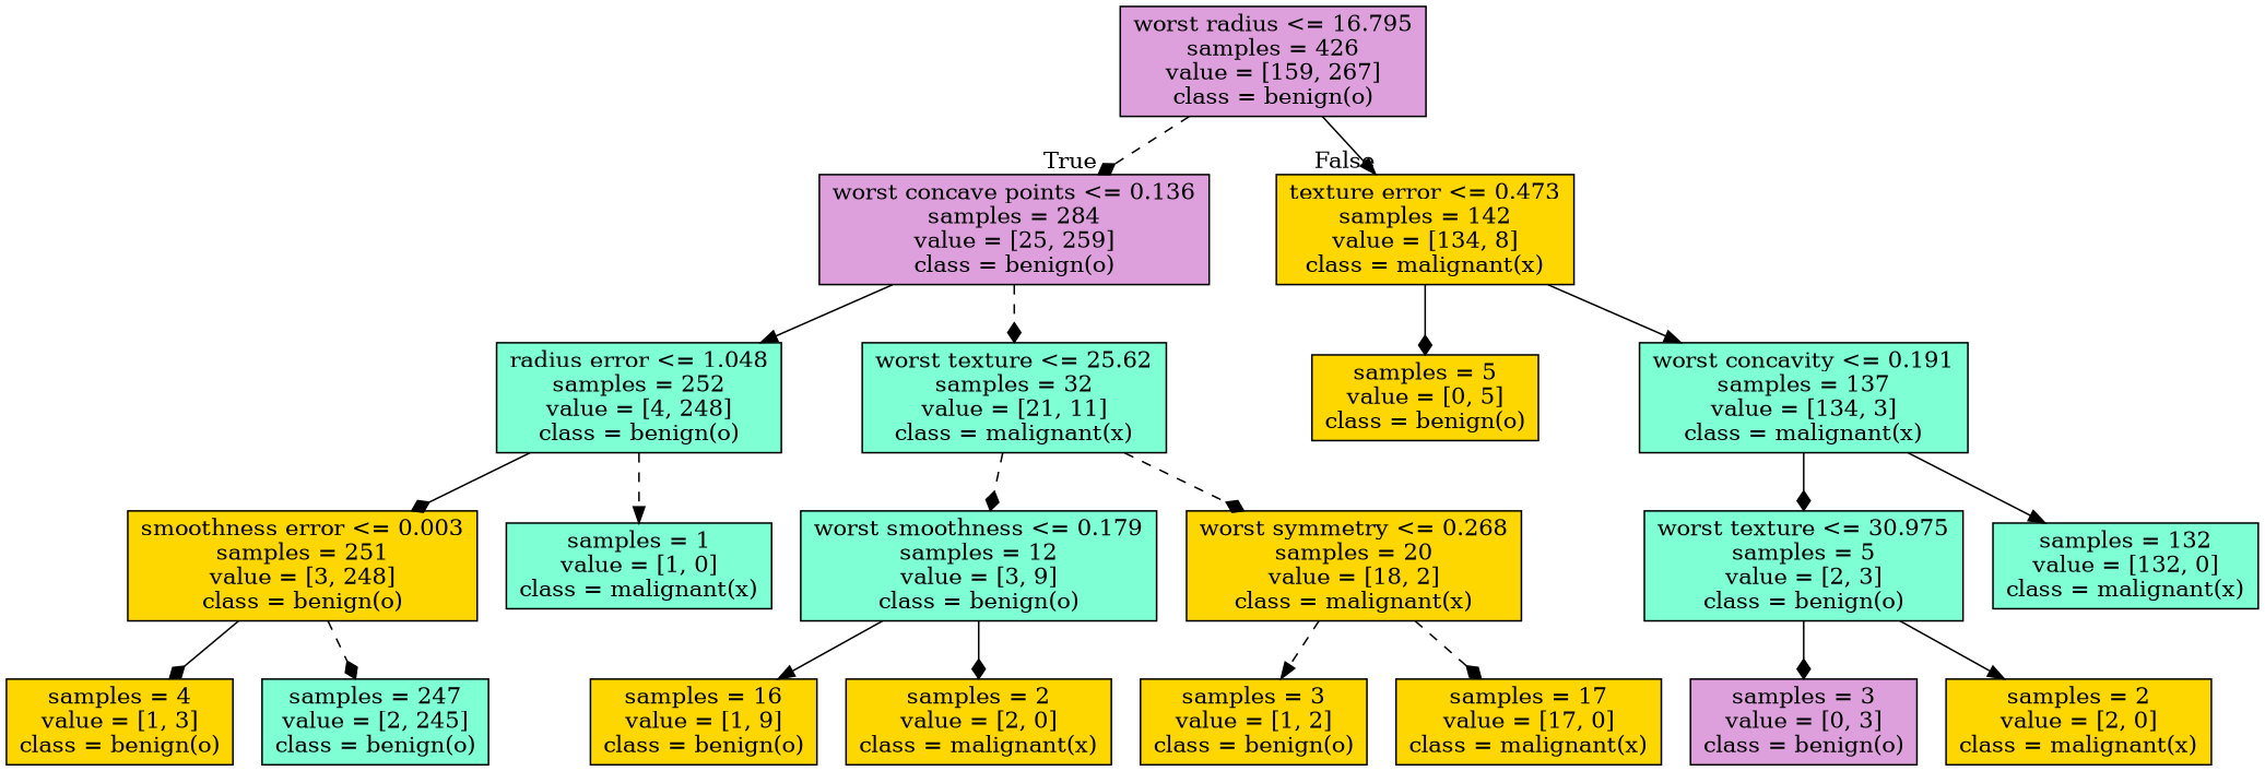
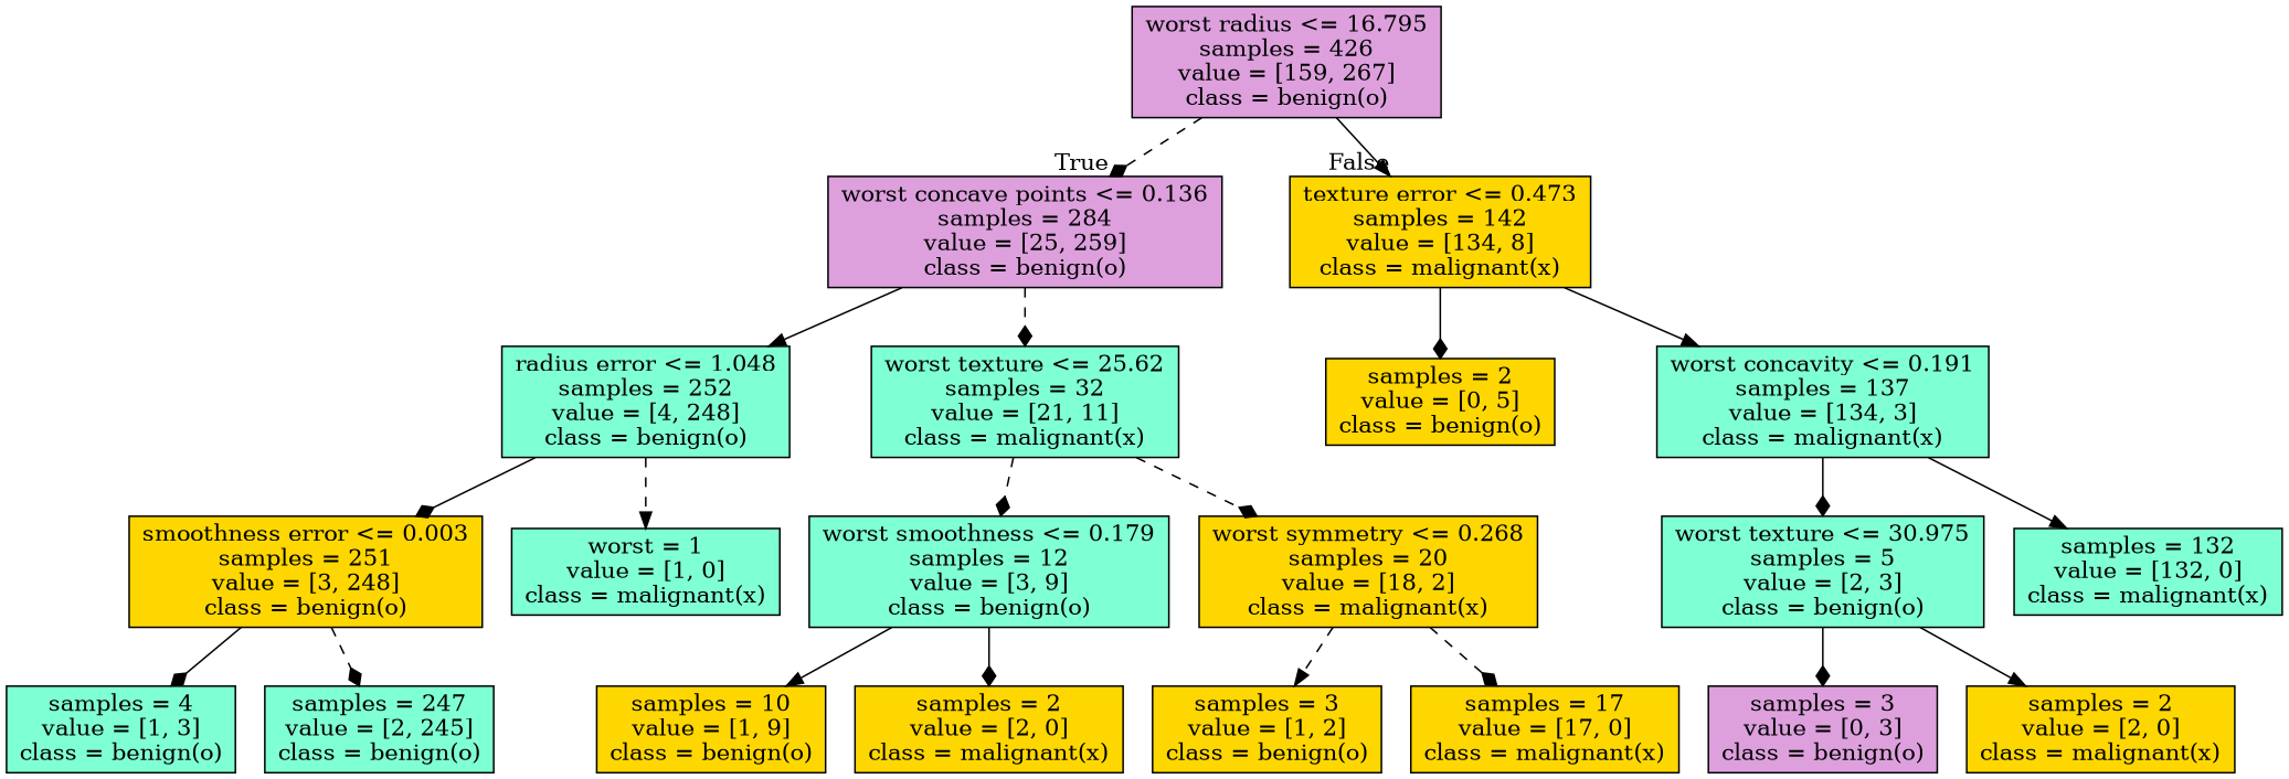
  digraph {
    node [color=black fillcolor=gold shape=box style=filled]
    edge [arrowhead=diamond style=solid]
    n1 [fillcolor=plum label="worst radius <= 16.795\nsamples = 426\nvalue = [159, 267]\nclass = benign(o)"]
    n2 [fillcolor=plum label="worst concave points <= 0.136\nsamples = 284\nvalue = [25, 259]\nclass = benign(o)"]
    n3 [label="texture error <= 0.473\nsamples = 142\nvalue = [134, 8]\nclass = malignant(x)"]
    n4 [fillcolor=aquamarine label="radius error <= 1.048\nsamples = 252\nvalue = [4, 248]\nclass = benign(o)"]
    n5 [fillcolor=aquamarine label="worst texture <= 25.62\nsamples = 32\nvalue = [21, 11]\nclass = malignant(x)"]
-   n6 [label="samples = 5\nvalue = [0, 5]\nclass = benign(o)"]
+   n6 [label="samples = 2\nvalue = [0, 5]\nclass = benign(o)"]
    n7 [fillcolor=aquamarine label="worst concavity <= 0.191\nsamples = 137\nvalue = [134, 3]\nclass = malignant(x)"]
    n8 [label="smoothness error <= 0.003\nsamples = 251\nvalue = [3, 248]\nclass = benign(o)"]
-   n9 [fillcolor=aquamarine label="samples = 1\nvalue = [1, 0]\nclass = malignant(x)"]
+   n9 [fillcolor=aquamarine label="worst = 1\nvalue = [1, 0]\nclass = malignant(x)"]
    n10 [fillcolor=aquamarine label="worst smoothness <= 0.179\nsamples = 12\nvalue = [3, 9]\nclass = benign(o)"]
    n11 [label="worst symmetry <= 0.268\nsamples = 20\nvalue = [18, 2]\nclass = malignant(x)"]
-   n12 [label="samples = 4\nvalue = [1, 3]\nclass = benign(o)"]
+   n12 [fillcolor=aquamarine label="samples = 4\nvalue = [1, 3]\nclass = benign(o)"]
    n13 [fillcolor=aquamarine label="samples = 247\nvalue = [2, 245]\nclass = benign(o)"]
-   n14 [label="samples = 16\nvalue = [1, 9]\nclass = benign(o)"]
+   n14 [label="samples = 10\nvalue = [1, 9]\nclass = benign(o)"]
    n15 [label="samples = 2\nvalue = [2, 0]\nclass = malignant(x)"]
    n16 [label="samples = 3\nvalue = [1, 2]\nclass = benign(o)"]
    n17 [label="samples = 17\nvalue = [17, 0]\nclass = malignant(x)"]
    n18 [fillcolor=aquamarine label="worst texture <= 30.975\nsamples = 5\nvalue = [2, 3]\nclass = benign(o)"]
    n19 [fillcolor=aquamarine label="samples = 132\nvalue = [132, 0]\nclass = malignant(x)"]
    n20 [fillcolor=plum label="samples = 3\nvalue = [0, 3]\nclass = benign(o)"]
    n21 [label="samples = 2\nvalue = [2, 0]\nclass = malignant(x)"]
    n1 -> n2 [headlabel=True labelangle=45 labeldistance=2.5 style=dashed]
    n1 -> n3 [arrowhead=normal headlabel=False labelangle=-45 labeldistance=2.5]
    n2 -> n4 [arrowhead=normal]
    n2 -> n5 [style=dashed]
    n3 -> n6
    n3 -> n7 [arrowhead=normal]
    n4 -> n8
    n4 -> n9 [arrowhead=normal style=dashed]
    n5 -> n10 [style=dashed]
    n5 -> n11 [style=dashed]
    n7 -> n18
    n7 -> n19 [arrowhead=normal]
    n8 -> n12
    n8 -> n13 [style=dashed]
    n10 -> n14 [arrowhead=normal]
    n10 -> n15
    n11 -> n16 [arrowhead=normal style=dashed]
    n11 -> n17 [style=dashed]
    n18 -> n20
    n18 -> n21 [arrowhead=normal]
  }
